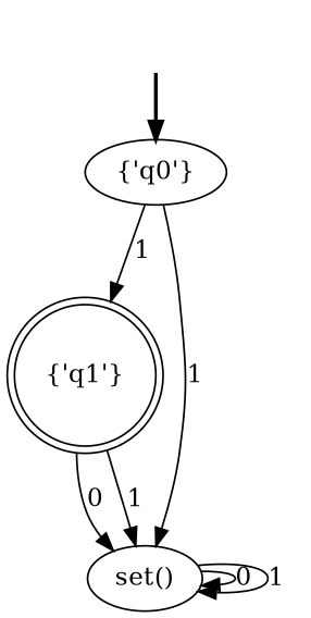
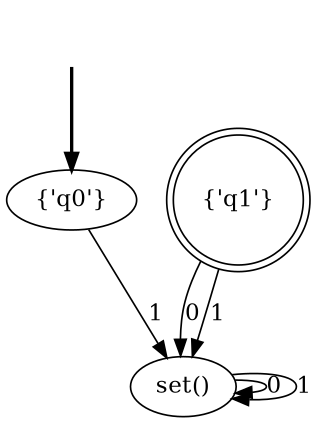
  digraph {
    fake [style=invisible]
    "{'q0'}" [root=true]
    "{'q1'}" [shape=doublecircle]
    "set()"
    fake -> "{'q0'}" [style=bold]
-   "{'q0'}" -> "{'q1'}" [label=1]
    "{'q0'}" -> "set()" [label=1]
    "{'q1'}" -> "set()" [label=0]
    "{'q1'}" -> "set()" [label=1]
    "set()" -> "set()" [label=0]
    "set()" -> "set()" [label=1]
  }
